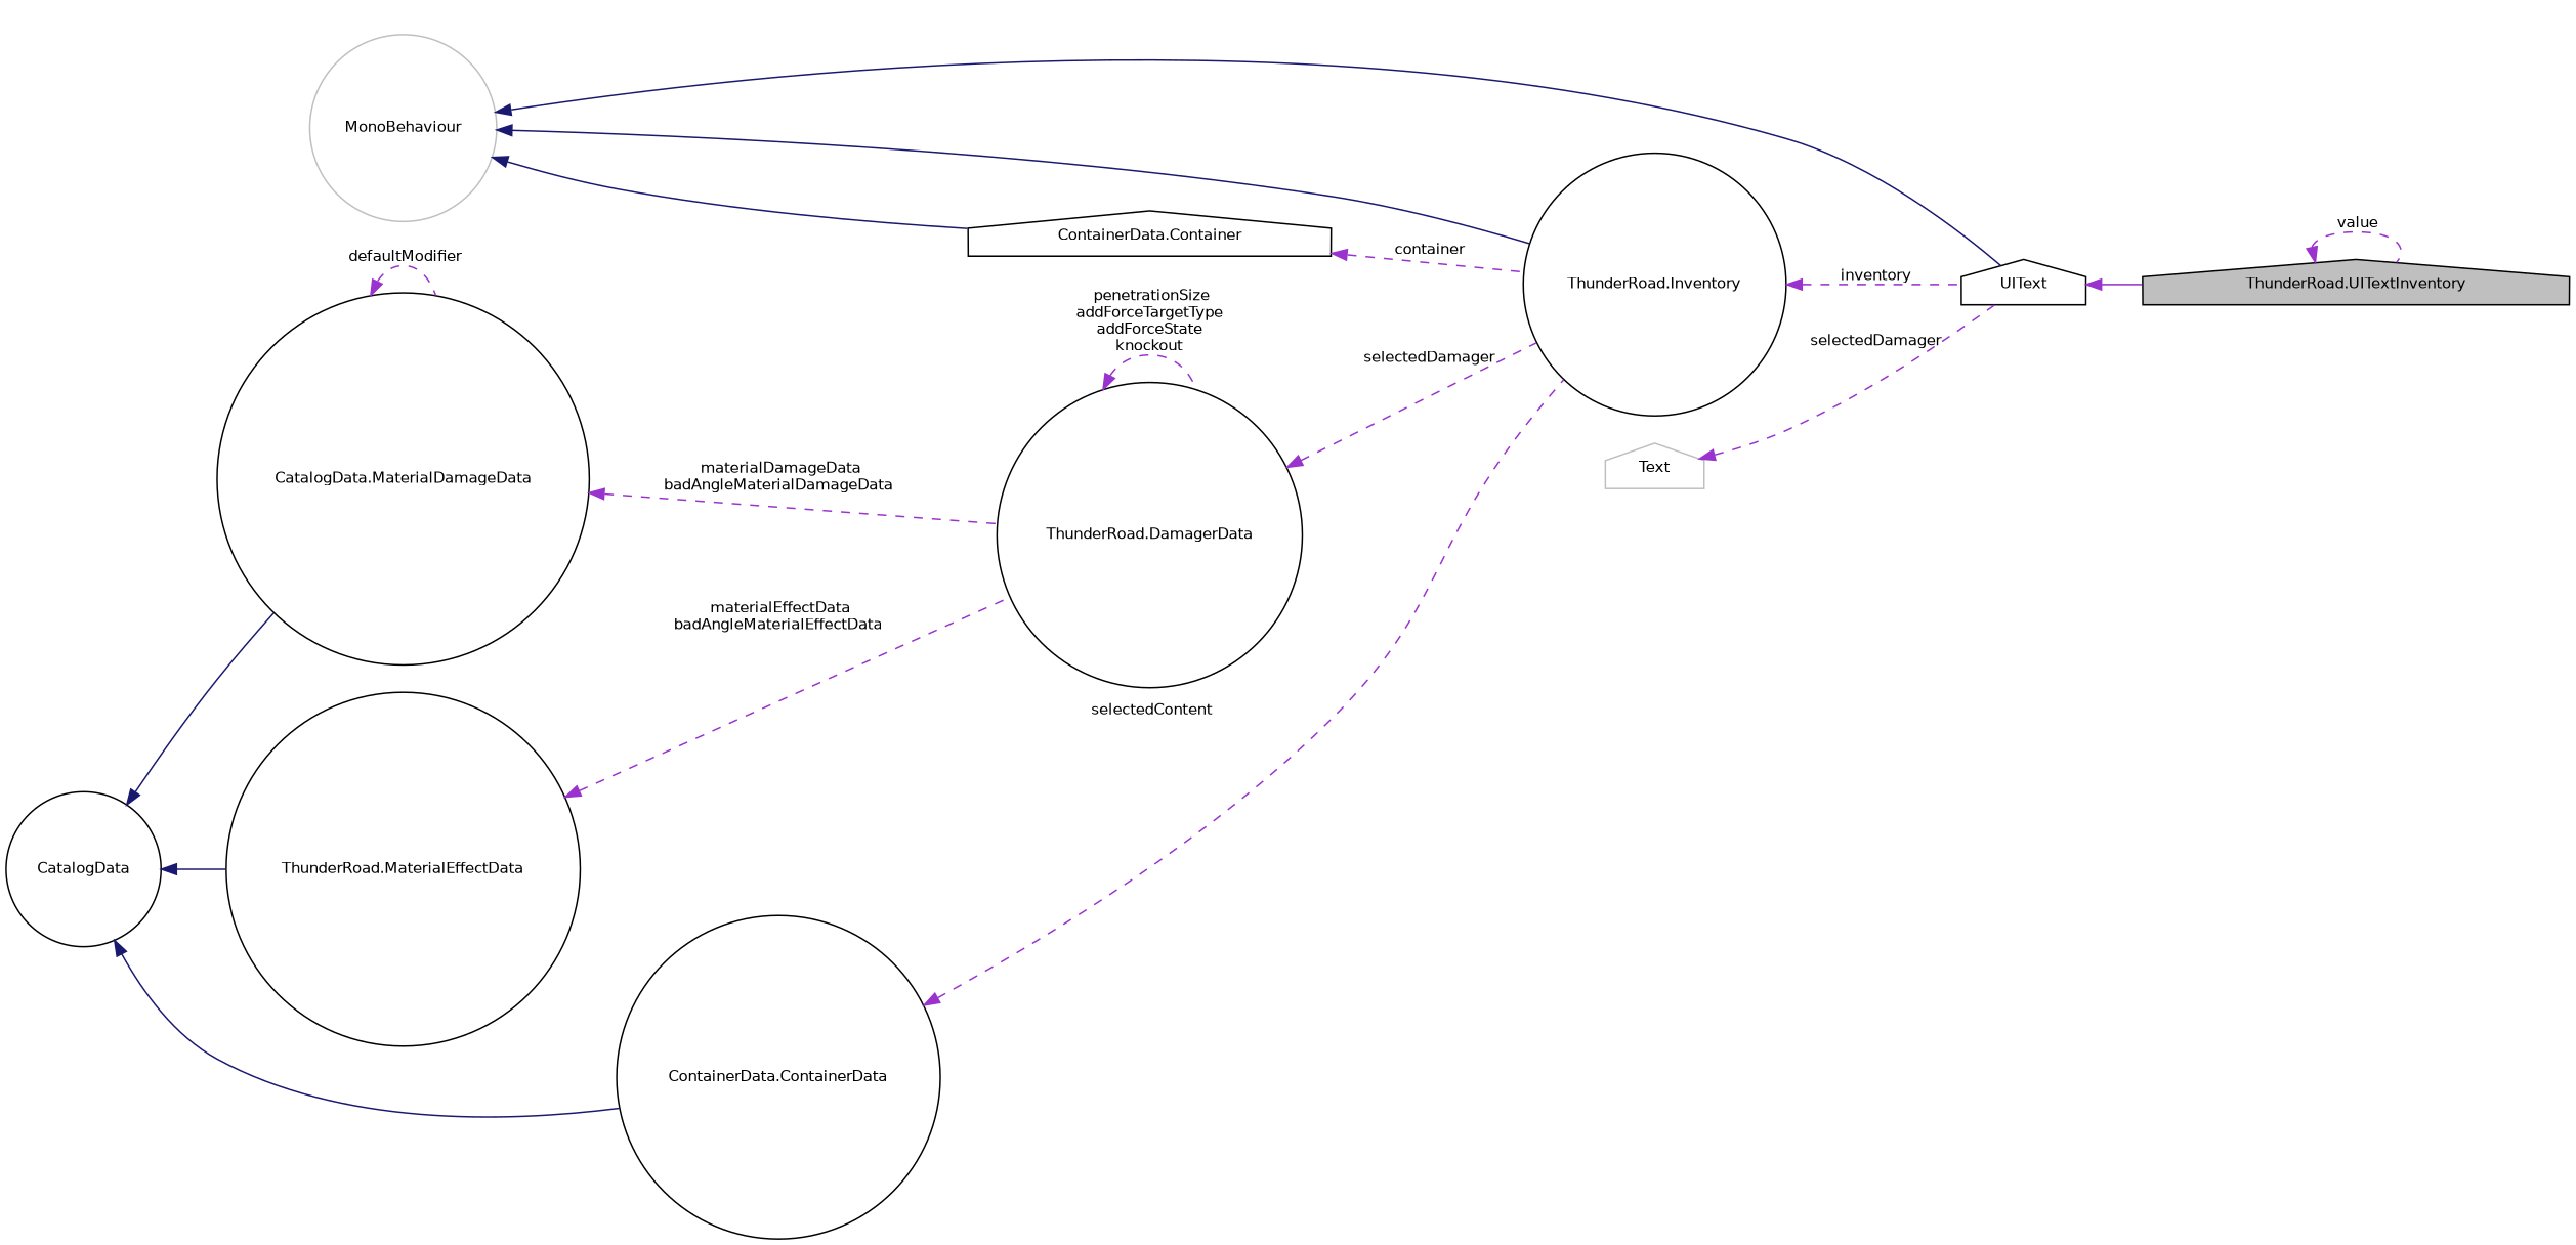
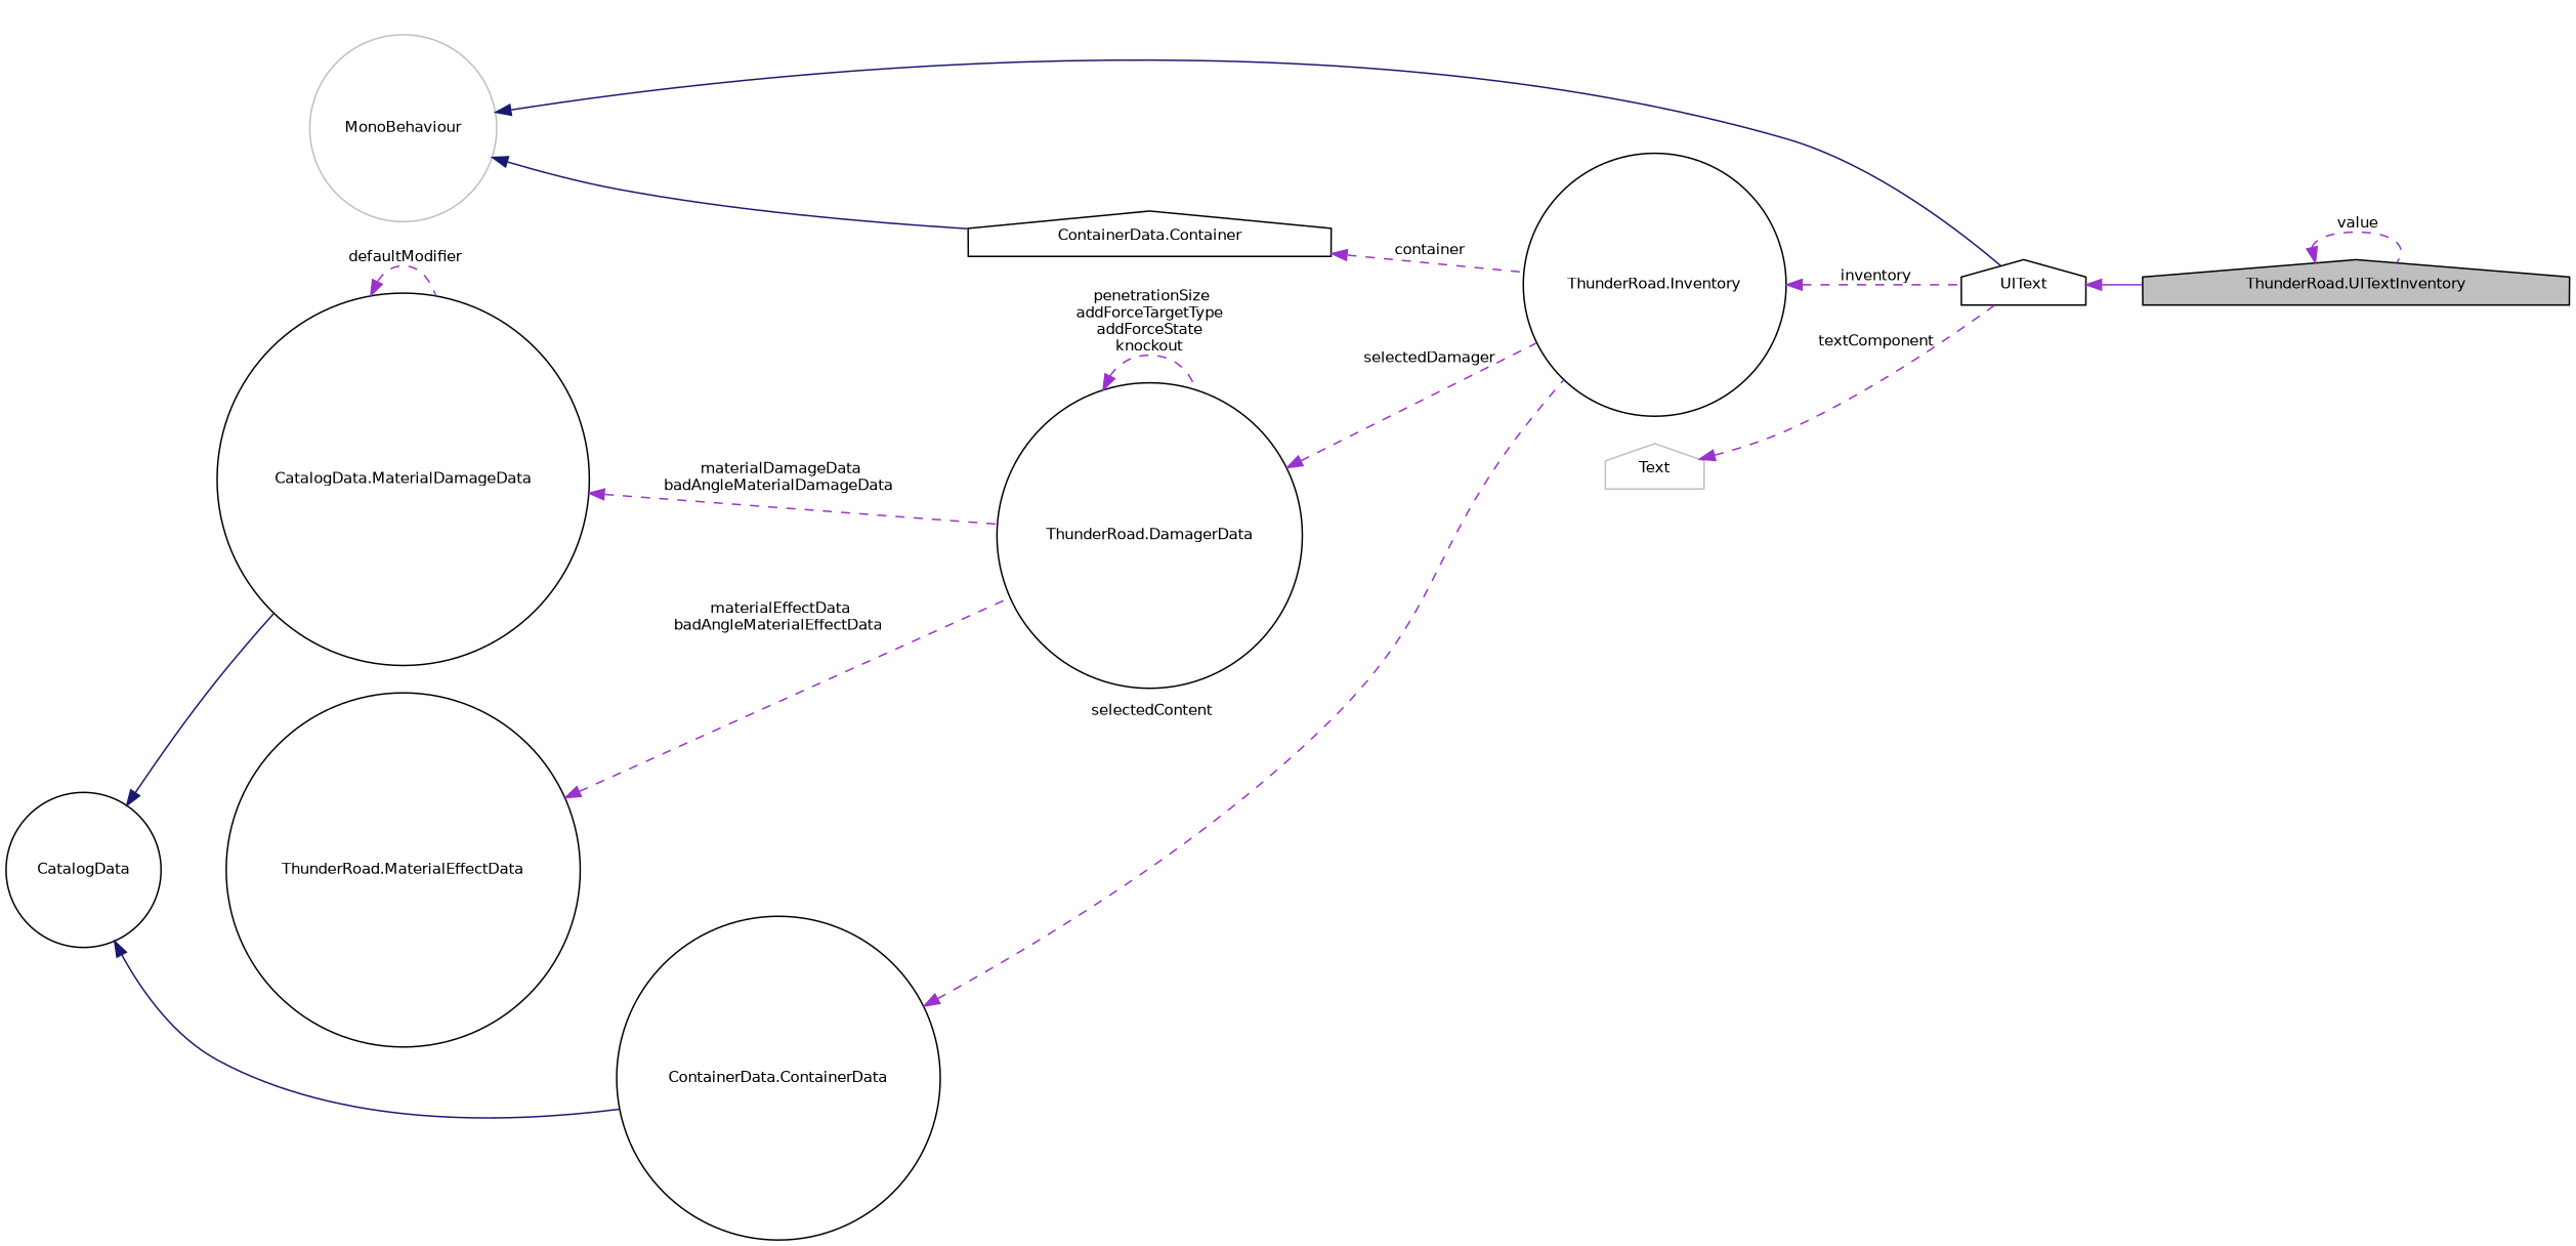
  digraph {
    rankdir=LR
    node [color=black fillcolor=white fontname=Helvetica fontsize=10 shape=circle style=filled]
    edge [color=darkorchid3 dir=back fontname=Helvetica fontsize=10 labelfontname=Helvetica labelfontsize=10 style=dashed]
    n1 [fillcolor=grey75 fontcolor=black height=0.2 label="ThunderRoad.UITextInventory" shape=house width=0.4]
    n2 [height=0.2 label=UIText shape=house width=0.4]
    n3 [color=grey75 height=0.2 label=MonoBehaviour width=0.4]
    n4 [height=0.2 label="ThunderRoad.Inventory" width=0.4]
    n5 [height=0.2 label="ContainerData.Container" shape=house width=0.4]
    n6 [color=grey75 height=0.2 label=Text shape=house width=0.4]
    n7 [height=0.2 label="ThunderRoad.DamagerData" width=0.4]
    n8 [height=0.2 label=CatalogData width=0.4]
    n9 [height=0.2 label="CatalogData.MaterialDamageData" width=0.4]
    n10 [height=0.2 label="ThunderRoad.MaterialEffectData" width=0.4]
    n11 [height=0.2 label="ContainerData.ContainerData" width=0.4]
    n1 -> n1 [label=" value"]
    n2 -> n1 [style=solid]
    n3 -> n2 [color=midnightblue style=solid]
-   n3 -> n4 [color=midnightblue style=solid]
    n3 -> n5 [color=midnightblue style=solid]
    n4 -> n2 [label=" inventory"]
    n5 -> n4 [label=" container"]
-   n6 -> n2 [label=" selectedDamager"]
+   n6 -> n2 [label=" textComponent"]
    n7 -> n4 [label=" selectedDamager"]
    n7 -> n7 [label=" penetrationSize\naddForceTargetType\naddForceState\nknockout"]
    n8 -> n9 [color=midnightblue style=solid]
-   n8 -> n10 [color=midnightblue style=solid]
    n8 -> n11 [color=midnightblue style=solid]
    n9 -> n7 [label=" materialDamageData\nbadAngleMaterialDamageData"]
    n9 -> n9 [label=" defaultModifier"]
    n10 -> n7 [label=" materialEffectData\nbadAngleMaterialEffectData"]
    n11 -> n4 [label=" selectedContent"]
  }
